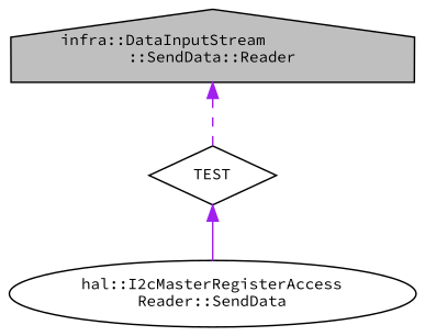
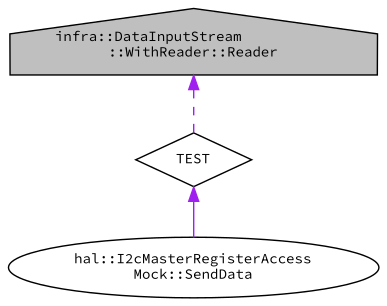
  digraph {
    fontname="Source Code Pro"
    rankdir=TB
    node [color=black fillcolor=white fontname="Source Code Pro" fontsize=10 style=filled]
    edge [color=purple dir=back fontname="Source Code Pro" fontsize=10 labelfontname=Helvetica labelfontsize=10]
-   n1 [fillcolor=grey75 fontcolor=black height=0.2 label="infra::DataInputStream\l::SendData::Reader" shape=house width=0.4]
+   n1 [fillcolor=grey75 fontcolor=black height=0.2 label="infra::DataInputStream\l::WithReader::Reader" shape=house width=0.4]
    n2 [height=0.2 label=TEST shape=diamond width=0.4]
-   n3 [height=0.2 label="hal::I2cMasterRegisterAccess\lReader::SendData" shape=ellipse width=0.4]
+   n3 [height=0.2 label="hal::I2cMasterRegisterAccess\lMock::SendData" shape=ellipse width=0.4]
    n1 -> n2 [style=dashed]
    n2 -> n3 [style=solid]
  }
